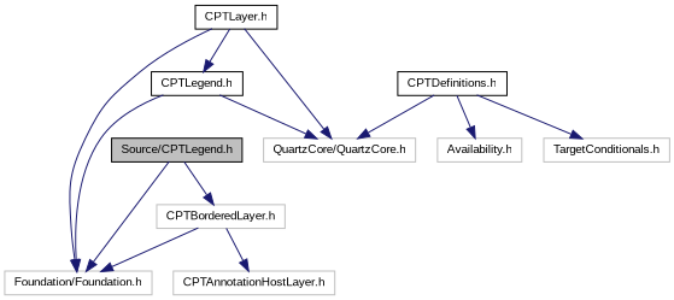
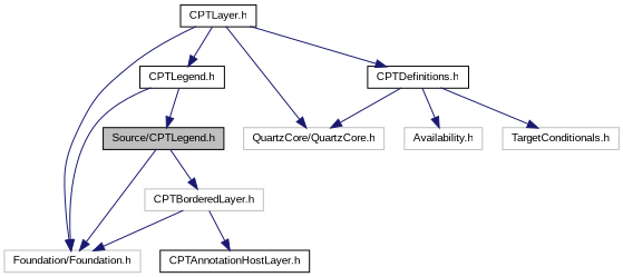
  digraph {
    fontname="Liberation Sans"
    node [color=black fontname="Liberation Sans" fontsize=10 shape=record]
    edge [color=midnightblue fontname="Liberation Sans" fontsize=10 labelfontname="Lucinda Grande" labelfontsize=10 style=solid]
    n1 [fillcolor=grey75 fontcolor=black height=0.2 label="Source/CPTLegend.h" style=filled width=0.4]
    n2 [color=grey75 height=0.2 label="Foundation/Foundation.h" width=0.4]
    n3 [color=grey75 height=0.2 label="CPTBorderedLayer.h" width=0.4]
-   n4 [color=grey75 height=0.2 label="CPTAnnotationHostLayer.h" width=0.4]
+   n4 [height=0.2 label="CPTAnnotationHostLayer.h" width=0.4]
    n5 [height=0.2 label="CPTLayer.h" width=0.4]
    n6 [height=0.2 label="CPTLegend.h" width=0.4]
    n7 [color=grey75 height=0.2 label="QuartzCore/QuartzCore.h" width=0.4]
    n8 [height=0.2 label="CPTDefinitions.h" width=0.4]
    n9 [color=grey75 height=0.2 label="Availability.h" width=0.4]
    n10 [color=grey75 height=0.2 label="TargetConditionals.h" width=0.4]
    n1 -> n2
    n1 -> n3
    n3 -> n2
    n3 -> n4
    n5 -> n2
    n5 -> n6
    n5 -> n7
+   n5 -> n8
    n6 -> n2
-   n6 -> n7
+   n6 -> n1
    n8 -> n7
    n8 -> n9
    n8 -> n10
  }
